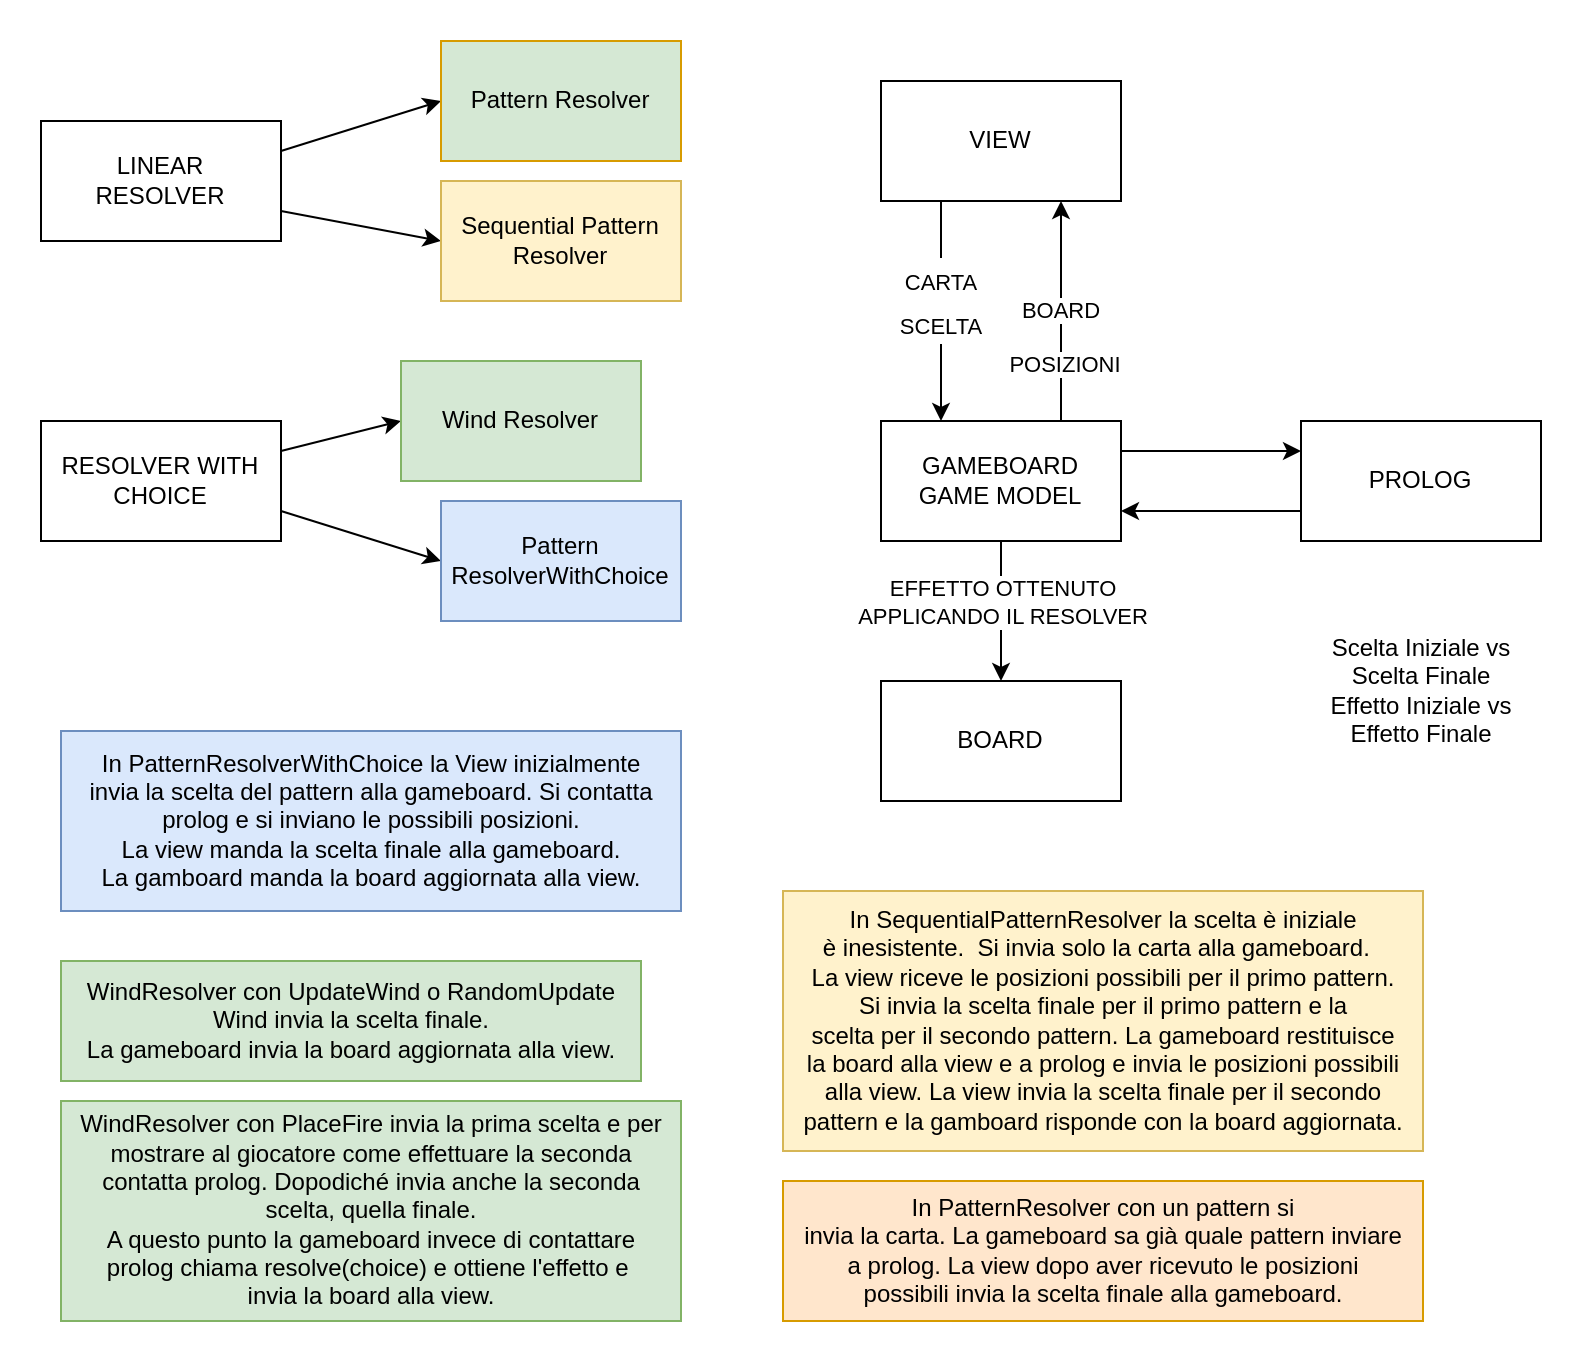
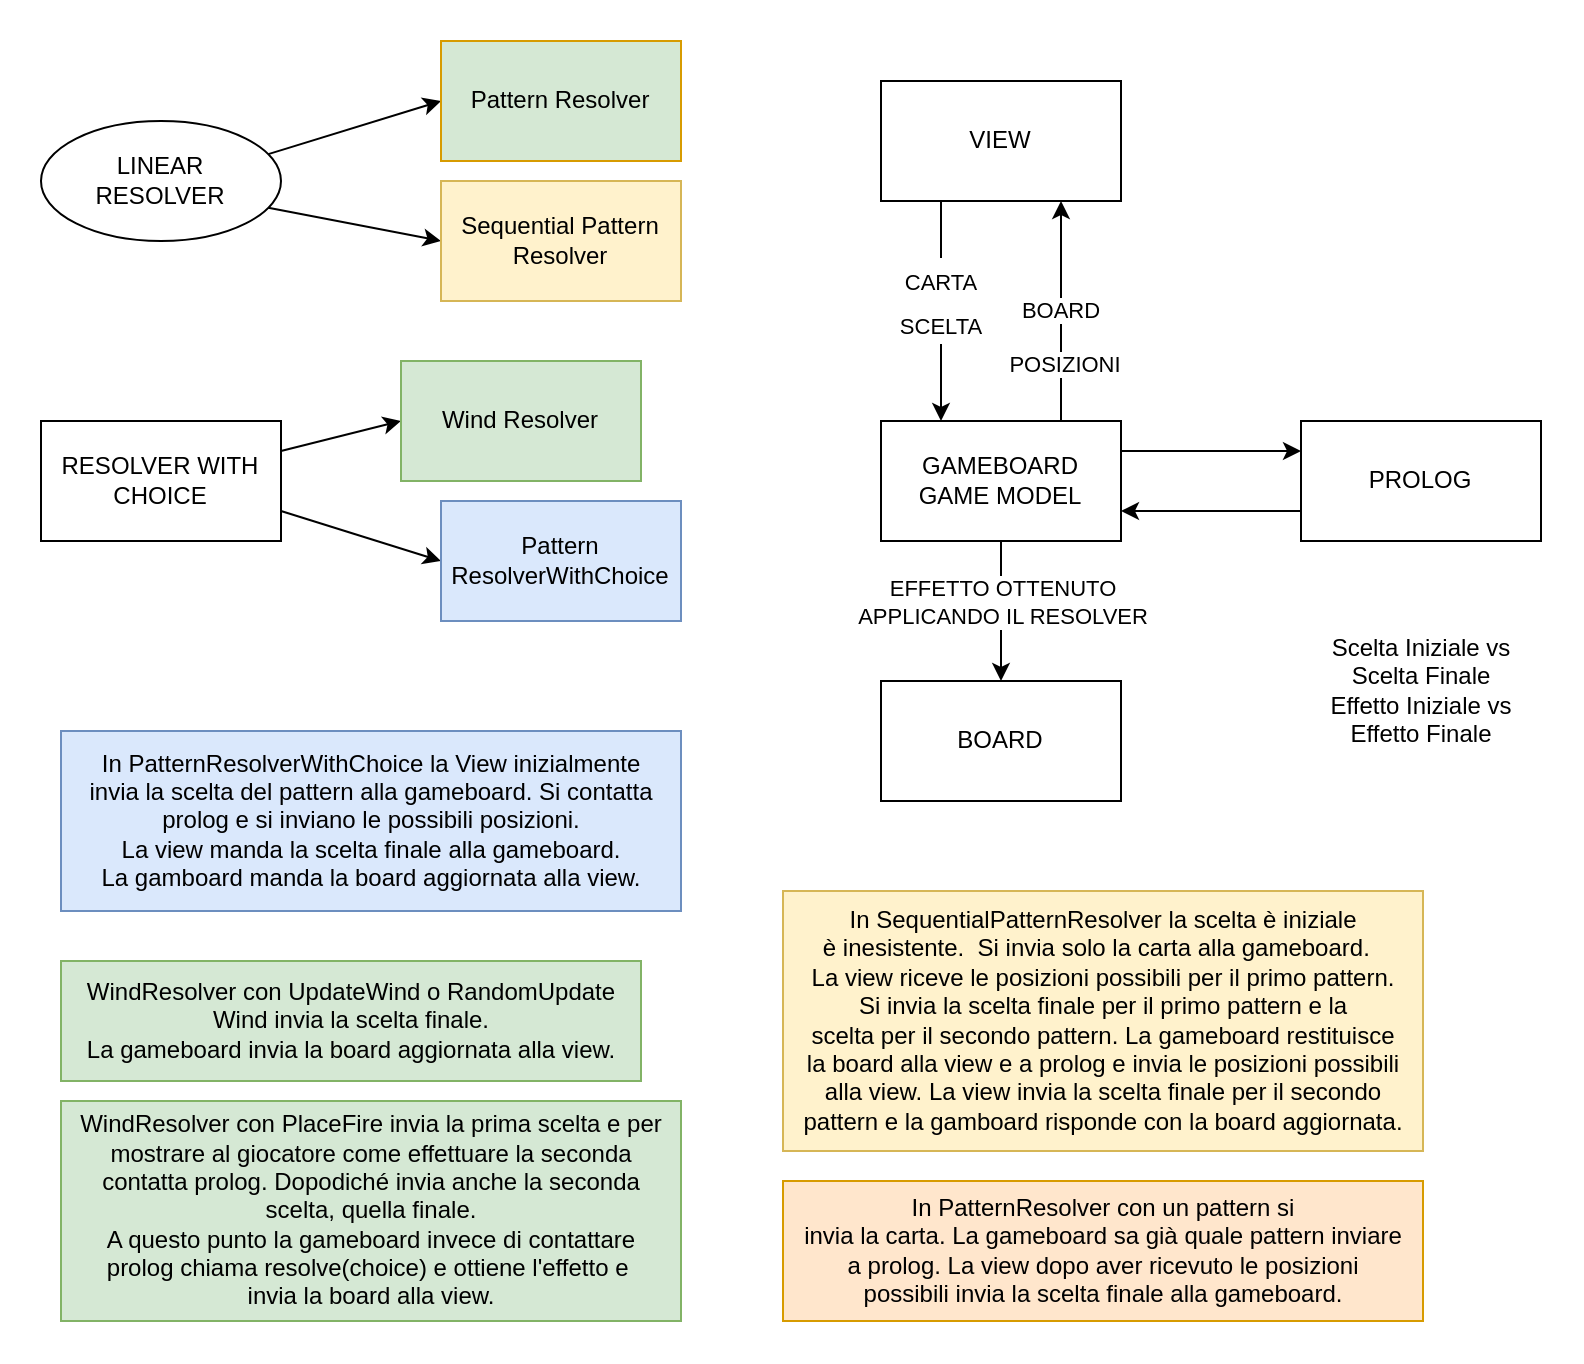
  <mxCell id="0" />
  <mxCell id="1" parent="0" />
  <mxCell id="2" value="VIEW" style="rounded=0;whiteSpace=wrap;html=1;" parent="1" vertex="1"><mxGeometry x="440" y="40" width="120" height="60" as="geometry" /></mxCell>
  <mxCell id="3" value="BOARD" style="edgeStyle=none;html=1;exitX=0.75;exitY=0;exitDx=0;exitDy=0;entryX=0.75;entryY=1;entryDx=0;entryDy=0;" edge="1" parent="1" source="9" target="2"><mxGeometry relative="1" as="geometry"><mxPoint x="530" y="-100" as="sourcePoint" /></mxGeometry></mxCell>
  <mxCell id="4" value="POSIZIONI" style="edgeLabel;html=1;align=center;verticalAlign=middle;resizable=0;points=[];fontSize=11;" vertex="1" connectable="0" parent="3"><mxGeometry x="-0.478" y="-1" relative="1" as="geometry"><mxPoint as="offset" /></mxGeometry></mxCell>
  <mxCell id="5" value="&lt;font style=&quot;font-size: 11px;&quot;&gt;CARTA&lt;br&gt;SCELTA&lt;/font&gt;" style="edgeStyle=none;html=1;exitX=0.25;exitY=1;exitDx=0;exitDy=0;entryX=0.25;entryY=0;entryDx=0;entryDy=0;fontSize=18;" parent="1" source="2" target="9" edge="1"><mxGeometry x="-0.091" relative="1" as="geometry"><mxPoint x="470" y="110" as="sourcePoint" /><mxPoint as="offset" /></mxGeometry></mxCell>
  <mxCell id="6" style="edgeStyle=none;html=1;exitX=0.5;exitY=1;exitDx=0;exitDy=0;entryX=0.5;entryY=0;entryDx=0;entryDy=0;" edge="1" parent="1" source="9" target="12"><mxGeometry relative="1" as="geometry" /></mxCell>
  <mxCell id="7" value="EFFETTO OTTENUTO &lt;br&gt;APPLICANDO IL RESOLVER" style="edgeLabel;html=1;align=center;verticalAlign=middle;resizable=0;points=[];" vertex="1" connectable="0" parent="6"><mxGeometry x="-0.351" y="-1" relative="1" as="geometry"><mxPoint x="1" y="7" as="offset" /></mxGeometry></mxCell>
  <mxCell id="8" style="edgeStyle=none;html=1;exitX=1;exitY=0.25;exitDx=0;exitDy=0;entryX=0;entryY=0.25;entryDx=0;entryDy=0;" edge="1" parent="1" source="9" target="11"><mxGeometry relative="1" as="geometry" /></mxCell>
  <mxCell id="9" value="GAMEBOARD&lt;br&gt;GAME MODEL" style="rounded=0;whiteSpace=wrap;html=1;" parent="1" vertex="1"><mxGeometry x="440" y="210" width="120" height="60" as="geometry" /></mxCell>
  <mxCell id="10" style="edgeStyle=none;html=1;exitX=0;exitY=0.75;exitDx=0;exitDy=0;entryX=1;entryY=0.75;entryDx=0;entryDy=0;" edge="1" parent="1" source="11" target="9"><mxGeometry relative="1" as="geometry" /></mxCell>
  <mxCell id="11" value="PROLOG" style="rounded=0;whiteSpace=wrap;html=1;" vertex="1" parent="1"><mxGeometry x="650" y="210" width="120" height="60" as="geometry" /></mxCell>
  <mxCell id="12" value="BOARD" style="rounded=0;whiteSpace=wrap;html=1;" vertex="1" parent="1"><mxGeometry x="440" y="340" width="120" height="60" as="geometry" /></mxCell>
  <mxCell id="13" value="WindResolver con UpdateWind o RandomUpdate &lt;br&gt;Wind invia la scelta finale. &lt;br&gt;La gameboard invia la board aggiornata alla view." style="text;html=1;align=center;verticalAlign=middle;resizable=0;points=[];autosize=1;strokeColor=#82b366;fillColor=#d5e8d4;" vertex="1" parent="1"><mxGeometry x="30" y="480" width="290" height="60" as="geometry" /></mxCell>
  <mxCell id="14" value="WindResolver con PlaceFire invia la prima scelta e per&lt;br&gt;mostrare al giocatore come effettuare la seconda&lt;br&gt;contatta prolog. Dopodiché invia anche la seconda&lt;br&gt;scelta, quella finale. &lt;br&gt;A questo punto la gameboard invece di contattare&lt;br&gt;prolog chiama resolve(choice) e ottiene l'effetto e&amp;nbsp;&lt;br&gt;invia la board alla view." style="text;html=1;align=center;verticalAlign=middle;resizable=0;points=[];autosize=1;strokeColor=#82b366;fillColor=#d5e8d4;" vertex="1" parent="1"><mxGeometry x="30" y="550" width="310" height="110" as="geometry" /></mxCell>
  <mxCell id="15" value="In PatternResolverWithChoice la View inizialmente &lt;br&gt;invia la scelta del pattern alla gameboard. Si contatta&lt;br&gt;prolog e si inviano le possibili posizioni.&lt;br&gt;La view manda la scelta finale alla gameboard.&lt;br&gt;La gamboard manda la board aggiornata alla view." style="text;html=1;align=center;verticalAlign=middle;resizable=0;points=[];autosize=1;strokeColor=#6c8ebf;fillColor=#dae8fc;" vertex="1" parent="1"><mxGeometry x="30" y="365" width="310" height="90" as="geometry" /></mxCell>
  <mxCell id="16" value="In PatternResolver con un pattern si &lt;br&gt;invia la carta. La gameboard sa già quale pattern inviare &lt;br&gt;a prolog. La view dopo aver ricevuto le posizioni &lt;br&gt;possibili invia la scelta finale alla gameboard." style="text;html=1;align=center;verticalAlign=middle;resizable=0;points=[];autosize=1;strokeColor=#d79b00;fillColor=#ffe6cc;" vertex="1" parent="1"><mxGeometry x="391" y="590" width="320" height="70" as="geometry" /></mxCell>
  <mxCell id="17" value="In SequentialPatternResolver&amp;nbsp;la scelta è iniziale &lt;br&gt;è inesistente.&amp;nbsp;&amp;nbsp;Si invia solo la carta alla gameboard.&amp;nbsp;&amp;nbsp;&lt;br&gt;La view riceve le posizioni possibili per il primo pattern.&lt;br&gt;Si invia la scelta finale per il primo pattern e la &lt;br&gt;scelta per il secondo pattern. La gameboard restituisce &lt;br&gt;la board alla view e a prolog e invia le posizioni possibili&lt;br&gt;alla view. La view invia la scelta finale per il secondo &lt;br&gt;pattern e la gamboard risponde con la board aggiornata." style="text;html=1;align=center;verticalAlign=middle;resizable=0;points=[];autosize=1;strokeColor=#d6b656;fillColor=#fff2cc;" vertex="1" parent="1"><mxGeometry x="391" y="445" width="320" height="130" as="geometry" /></mxCell>
  <mxCell id="18" value="Scelta Iniziale vs &lt;br&gt;Scelta Finale&lt;br&gt;Effetto Iniziale vs&lt;br&gt;Effetto Finale" style="text;html=1;align=center;verticalAlign=middle;resizable=0;points=[];autosize=1;strokeColor=none;fillColor=none;" vertex="1" parent="1"><mxGeometry x="655" y="310" width="110" height="70" as="geometry" /></mxCell>
  <mxCell id="19" style="edgeStyle=none;html=1;exitX=1;exitY=0.25;exitDx=0;exitDy=0;entryX=0;entryY=0.5;entryDx=0;entryDy=0;" edge="1" parent="1" source="22" target="28"><mxGeometry relative="1" as="geometry" /></mxCell>
  <mxCell id="20" style="edgeStyle=none;html=1;exitX=1;exitY=0.25;exitDx=0;exitDy=0;entryX=0;entryY=0.5;entryDx=0;entryDy=0;" edge="1" parent="1" source="24" target="27"><mxGeometry relative="1" as="geometry" /></mxCell>
  <mxCell id="21" style="edgeStyle=none;html=1;exitX=1;exitY=0.75;exitDx=0;exitDy=0;entryX=0;entryY=0.5;entryDx=0;entryDy=0;" edge="1" parent="1" source="22" target="25"><mxGeometry relative="1" as="geometry" /></mxCell>
- <mxCell id="22" value="LINEAR &lt;br&gt;RESOLVER" style="rounded=0;whiteSpace=wrap;html=1;" vertex="1" parent="1"><mxGeometry x="20" y="60" width="120" height="60" as="geometry" /></mxCell>
+ <mxCell id="22" value="LINEAR &lt;br&gt;RESOLVER" style="ellipse;whiteSpace=wrap;html=1;" vertex="1" parent="1"><mxGeometry x="20" y="60" width="120" height="60" as="geometry" /></mxCell>
  <mxCell id="23" style="edgeStyle=none;html=1;exitX=1;exitY=0.75;exitDx=0;exitDy=0;entryX=0;entryY=0.5;entryDx=0;entryDy=0;" edge="1" parent="1" source="24" target="26"><mxGeometry relative="1" as="geometry" /></mxCell>
  <mxCell id="24" value="RESOLVER WITH&lt;br&gt;CHOICE" style="rounded=0;whiteSpace=wrap;html=1;" vertex="1" parent="1"><mxGeometry x="20" y="210" width="120" height="60" as="geometry" /></mxCell>
  <mxCell id="25" value="&lt;span style=&quot;&quot;&gt;Sequential Pattern Resolver&lt;/span&gt;" style="rounded=0;whiteSpace=wrap;html=1;fillColor=#fff2cc;strokeColor=#d6b656;" vertex="1" parent="1"><mxGeometry x="220" y="90" width="120" height="60" as="geometry" /></mxCell>
  <mxCell id="26" value="&lt;span style=&quot;&quot;&gt;Pattern ResolverWithChoice&lt;/span&gt;" style="rounded=0;whiteSpace=wrap;html=1;fillColor=#dae8fc;strokeColor=#6c8ebf;" vertex="1" parent="1"><mxGeometry x="220" y="250" width="120" height="60" as="geometry" /></mxCell>
  <mxCell id="27" value="&lt;span style=&quot;&quot;&gt;Wind Resolver&lt;/span&gt;" style="rounded=0;whiteSpace=wrap;html=1;fillColor=#d5e8d4;strokeColor=#82b366;" vertex="1" parent="1"><mxGeometry x="200" y="180" width="120" height="60" as="geometry" /></mxCell>
  <mxCell id="28" value="&lt;span style=&quot;&quot;&gt;Pattern Resolver&lt;/span&gt;" style="rounded=0;whiteSpace=wrap;html=1;fillColor=#d5e8d4;strokeColor=#d79b00;" vertex="1" parent="1"><mxGeometry x="220" y="20" width="120" height="60" as="geometry" /></mxCell>
